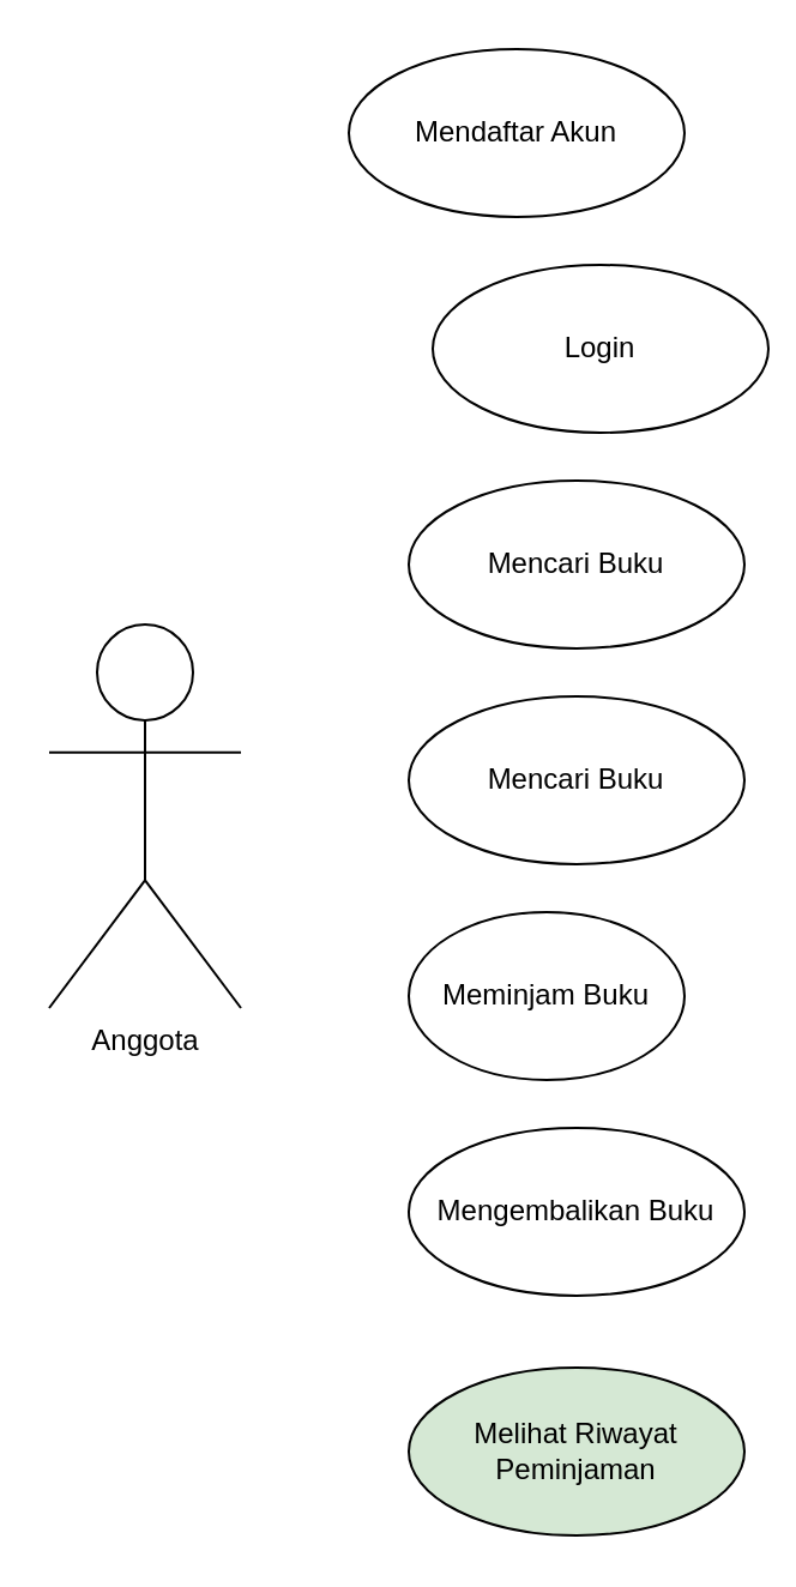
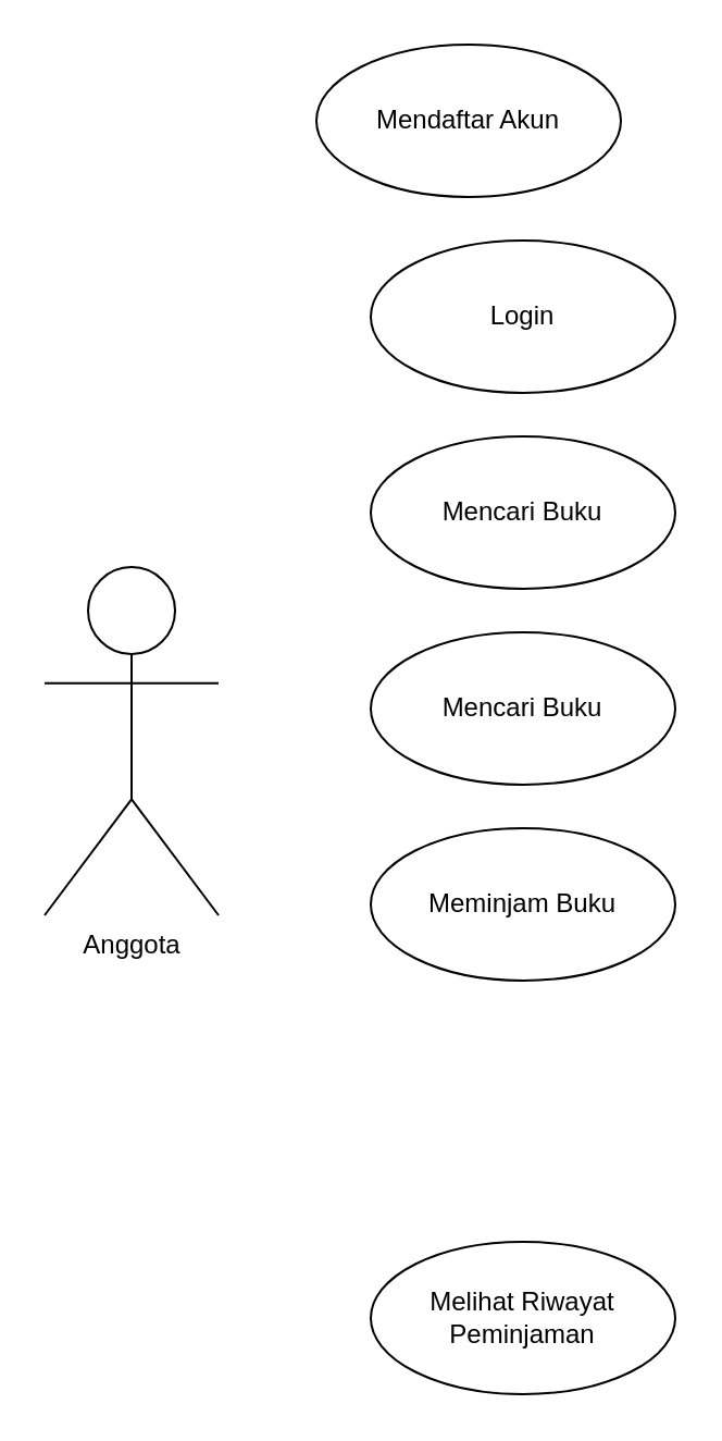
  <mxCell id="0" />
  <mxCell id="1" parent="0" />
  <mxCell id="2" value="Anggota" style="shape=umlActor;verticalLabelPosition=bottom;verticalAlign=top;html=1;outlineConnect=0;" vertex="1" parent="1"><mxGeometry x="20" y="260" width="80" height="160" as="geometry" /></mxCell>
  <mxCell id="3" value="Mendaftar Akun" style="ellipse;whiteSpace=wrap;html=1;" vertex="1" parent="1"><mxGeometry x="145" y="20" width="140" height="70" as="geometry" /></mxCell>
- <mxCell id="4" value="Login" style="ellipse;whiteSpace=wrap;html=1;" vertex="1" parent="1"><mxGeometry x="180" y="110" width="140" height="70" as="geometry" /></mxCell>
+ <mxCell id="4" value="Login" style="ellipse;whiteSpace=wrap;html=1;" vertex="1" parent="1"><mxGeometry x="170" y="110" width="140" height="70" as="geometry" /></mxCell>
  <mxCell id="5" value="Mencari Buku" style="ellipse;whiteSpace=wrap;html=1;" vertex="1" parent="1"><mxGeometry x="170" y="200" width="140" height="70" as="geometry" /></mxCell>
  <mxCell id="6" value="Mencari Buku" style="ellipse;whiteSpace=wrap;html=1;" vertex="1" parent="1"><mxGeometry x="170" y="290" width="140" height="70" as="geometry" /></mxCell>
- <mxCell id="7" value="Meminjam Buku" style="ellipse;whiteSpace=wrap;html=1;" vertex="1" parent="1"><mxGeometry x="170" y="380" width="115" height="70" as="geometry" /></mxCell>
- <mxCell id="8" value="Mengembalikan Buku" style="ellipse;whiteSpace=wrap;html=1;" vertex="1" parent="1"><mxGeometry x="170" y="470" width="140" height="70" as="geometry" /></mxCell>
- <mxCell id="9" value="Melihat Riwayat Peminjaman" style="ellipse;whiteSpace=wrap;html=1;fillColor=#d5e8d4;" vertex="1" parent="1"><mxGeometry x="170" y="570" width="140" height="70" as="geometry" /></mxCell>
+ <mxCell id="7" value="Meminjam Buku" style="ellipse;whiteSpace=wrap;html=1;" vertex="1" parent="1"><mxGeometry x="170" y="380" width="140" height="70" as="geometry" /></mxCell>
+ <mxCell id="9" value="Melihat Riwayat Peminjaman" style="ellipse;whiteSpace=wrap;html=1;" vertex="1" parent="1"><mxGeometry x="170" y="570" width="140" height="70" as="geometry" /></mxCell>
